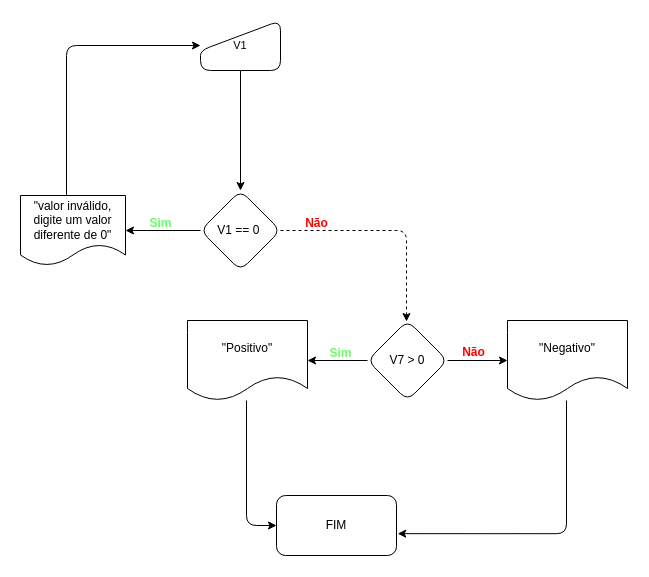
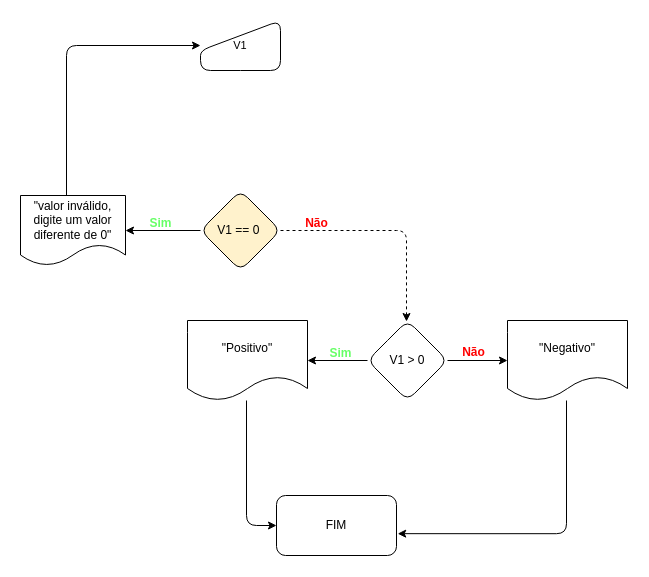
  <mxCell id="0" />
  <mxCell id="1" parent="0" />
- <mxCell id="2" value="" style="edgeStyle=orthogonalEdgeStyle;rounded=1;orthogonalLoop=1;jettySize=auto;html=1;" edge="1" parent="1" source="3" target="6"><mxGeometry relative="1" as="geometry" /></mxCell>
  <mxCell id="3" value="&lt;font style=&quot;font-size: 11px;&quot;&gt;V1&lt;/font&gt;" style="shape=manualInput;whiteSpace=wrap;html=1;rounded=1;" vertex="1" parent="1"><mxGeometry x="200" y="20" width="80" height="50" as="geometry" /></mxCell>
  <mxCell id="4" value="" style="edgeStyle=orthogonalEdgeStyle;rounded=1;orthogonalLoop=1;jettySize=auto;html=1;" edge="1" parent="1" source="6" target="8"><mxGeometry relative="1" as="geometry" /></mxCell>
  <mxCell id="5" value="" style="edgeStyle=orthogonalEdgeStyle;rounded=1;orthogonalLoop=1;jettySize=auto;html=1;dashed=1;" edge="1" parent="1" source="6" target="12"><mxGeometry relative="1" as="geometry"><Array as="points"><mxPoint x="406" y="230" /></Array></mxGeometry></mxCell>
- <mxCell id="6" value="V1 == 0&amp;nbsp;" style="rhombus;whiteSpace=wrap;html=1;rounded=1;" vertex="1" parent="1"><mxGeometry x="200" y="190" width="80" height="80" as="geometry" /></mxCell>
+ <mxCell id="6" value="V1 == 0&amp;nbsp;" style="rhombus;whiteSpace=wrap;html=1;rounded=1;fillColor=#fff2cc;" vertex="1" parent="1"><mxGeometry x="200" y="190" width="80" height="80" as="geometry" /></mxCell>
  <mxCell id="7" style="edgeStyle=orthogonalEdgeStyle;rounded=1;orthogonalLoop=1;jettySize=auto;html=1;entryX=0;entryY=0.5;entryDx=0;entryDy=0;" edge="1" parent="1" source="8" target="3"><mxGeometry relative="1" as="geometry"><Array as="points"><mxPoint x="66" y="45" /></Array></mxGeometry></mxCell>
  <mxCell id="8" value="&quot;valor inválido, digite um valor diferente de 0&quot;" style="shape=document;whiteSpace=wrap;html=1;boundedLbl=1;rounded=1;" vertex="1" parent="1"><mxGeometry x="20" y="195" width="105" height="70" as="geometry" /></mxCell>
  <mxCell id="9" value="&lt;font color=&quot;#66ff66&quot;&gt;Sim&lt;/font&gt;" style="text;align=center;fontStyle=1;verticalAlign=middle;spacingLeft=3;spacingRight=3;strokeColor=none;rotatable=0;points=[[0,0.5],[1,0.5]];portConstraint=eastwest;html=1;" vertex="1" parent="1"><mxGeometry x="120" y="210" width="80" height="26" as="geometry" /></mxCell>
  <mxCell id="10" value="" style="edgeStyle=orthogonalEdgeStyle;rounded=1;orthogonalLoop=1;jettySize=auto;html=1;" edge="1" parent="1" source="12" target="15"><mxGeometry relative="1" as="geometry" /></mxCell>
  <mxCell id="11" value="" style="edgeStyle=orthogonalEdgeStyle;rounded=1;orthogonalLoop=1;jettySize=auto;html=1;" edge="1" parent="1" source="12" target="17"><mxGeometry relative="1" as="geometry" /></mxCell>
- <mxCell id="12" value="V7 &amp;gt; 0" style="rhombus;whiteSpace=wrap;html=1;rounded=1;" vertex="1" parent="1"><mxGeometry x="367" y="320" width="80" height="80" as="geometry" /></mxCell>
+ <mxCell id="12" value="V1 &amp;gt; 0" style="rhombus;whiteSpace=wrap;html=1;rounded=1;" vertex="1" parent="1"><mxGeometry x="367" y="320" width="80" height="80" as="geometry" /></mxCell>
  <mxCell id="13" value="&lt;font color=&quot;#ff0000&quot;&gt;Não&lt;/font&gt;" style="text;align=center;fontStyle=1;verticalAlign=middle;spacingLeft=3;spacingRight=3;strokeColor=none;rotatable=0;points=[[0,0.5],[1,0.5]];portConstraint=eastwest;html=1;" vertex="1" parent="1"><mxGeometry x="276" y="210" width="80" height="26" as="geometry" /></mxCell>
  <mxCell id="14" value="" style="edgeStyle=orthogonalEdgeStyle;rounded=1;orthogonalLoop=1;jettySize=auto;html=1;" edge="1" parent="1" source="15" target="19"><mxGeometry relative="1" as="geometry"><Array as="points"><mxPoint x="246" y="525" /></Array></mxGeometry></mxCell>
  <mxCell id="15" value="&quot;Positivo&quot;" style="shape=document;whiteSpace=wrap;html=1;boundedLbl=1;rounded=1;" vertex="1" parent="1"><mxGeometry x="187" y="320" width="120" height="80" as="geometry" /></mxCell>
  <mxCell id="16" value="&lt;font color=&quot;#66ff66&quot;&gt;Sim&lt;/font&gt;" style="text;align=center;fontStyle=1;verticalAlign=middle;spacingLeft=3;spacingRight=3;strokeColor=none;rotatable=0;points=[[0,0.5],[1,0.5]];portConstraint=eastwest;html=1;" vertex="1" parent="1"><mxGeometry x="300" y="340" width="80" height="26" as="geometry" /></mxCell>
  <mxCell id="17" value="&quot;Negativo&quot;" style="shape=document;whiteSpace=wrap;html=1;boundedLbl=1;rounded=1;" vertex="1" parent="1"><mxGeometry x="507" y="320" width="120" height="80" as="geometry" /></mxCell>
  <mxCell id="18" value="&lt;font color=&quot;#ff0000&quot;&gt;Não&lt;/font&gt;" style="text;align=center;fontStyle=1;verticalAlign=middle;spacingLeft=3;spacingRight=3;strokeColor=none;rotatable=0;points=[[0,0.5],[1,0.5]];portConstraint=eastwest;html=1;" vertex="1" parent="1"><mxGeometry x="433" y="339" width="80" height="26" as="geometry" /></mxCell>
  <mxCell id="19" value="FIM" style="whiteSpace=wrap;html=1;rounded=1;" vertex="1" parent="1"><mxGeometry x="276" y="495" width="120" height="60" as="geometry" /></mxCell>
  <mxCell id="20" style="edgeStyle=orthogonalEdgeStyle;rounded=1;orthogonalLoop=1;jettySize=auto;html=1;entryX=1.01;entryY=0.636;entryDx=0;entryDy=0;entryPerimeter=0;" edge="1" parent="1" source="17" target="19"><mxGeometry relative="1" as="geometry"><Array as="points"><mxPoint x="566" y="533" /></Array></mxGeometry></mxCell>
